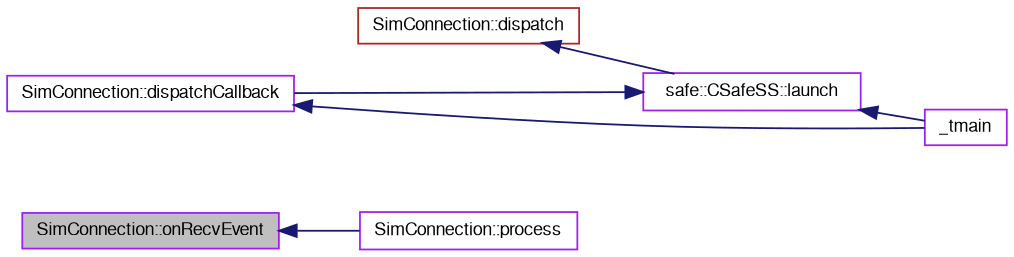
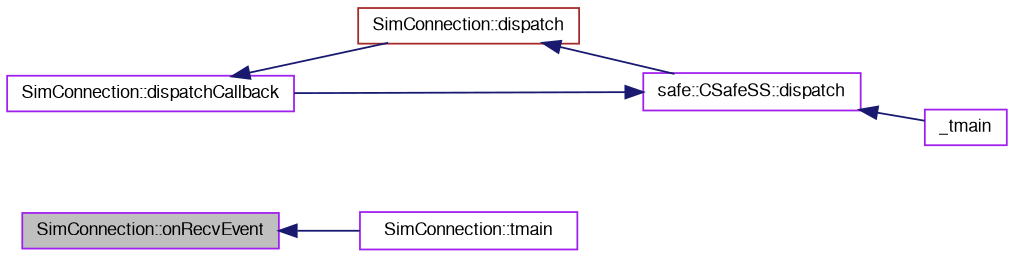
  digraph {
    rankdir=LR
    node [color=purple fontname=FreeSans fontsize=10 shape=record]
    edge [color=midnightblue dir=back fontname=FreeSans fontsize=10 labelfontname=FreeSans labelfontsize=10 style=solid]
    n1 [fillcolor=grey75 fontcolor=black height=0.2 label="SimConnection::onRecvEvent" style=filled width=0.4]
-   n2 [height=0.2 label="SimConnection::process" width=0.4]
+   n2 [height=0.2 label="SimConnection::tmain" width=0.4]
    n3 [height=0.2 label="SimConnection::dispatchCallback" width=0.4]
    n4 [color=brown height=0.2 label="SimConnection::dispatch" width=0.4]
-   n5 [height=0.2 label="safe::CSafeSS::launch" width=0.4]
+   n5 [height=0.2 label="safe::CSafeSS::dispatch" width=0.4]
    n6 [height=0.2 label=_tmain width=0.4]
    n1 -> n2
-   n3 -> n6
+   n3 -> n4
    n4 -> n5
    n5 -> n3
    n5 -> n6
  }
